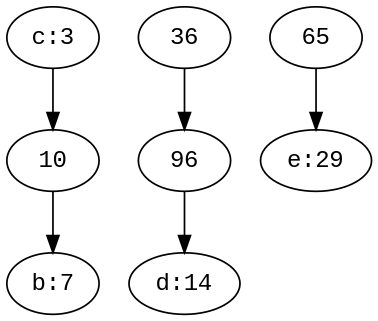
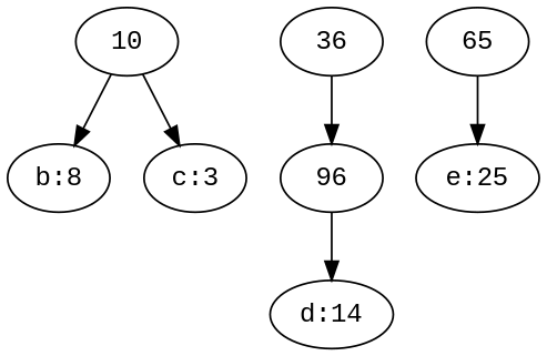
  digraph {
    fontname="Liberation Mono"
    node [fontname="Liberation Mono"]
    edge [fontname="Liberation Mono"]
-   n1 [label="b:7"]
+   n1 [label="b:8"]
    n2 [label="c:3"]
    n3 [label="d:14"]
-   n4 [label="e:29"]
+   n4 [label="e:25"]
    n5 [label=10]
    n6 [label=96]
    n7 [label=36]
    n8 [label=65]
    n5 -> n1
-   n2 -> n5
+   n5 -> n2
    n6 -> n3
    n7 -> n6
    n8 -> n4
  }
